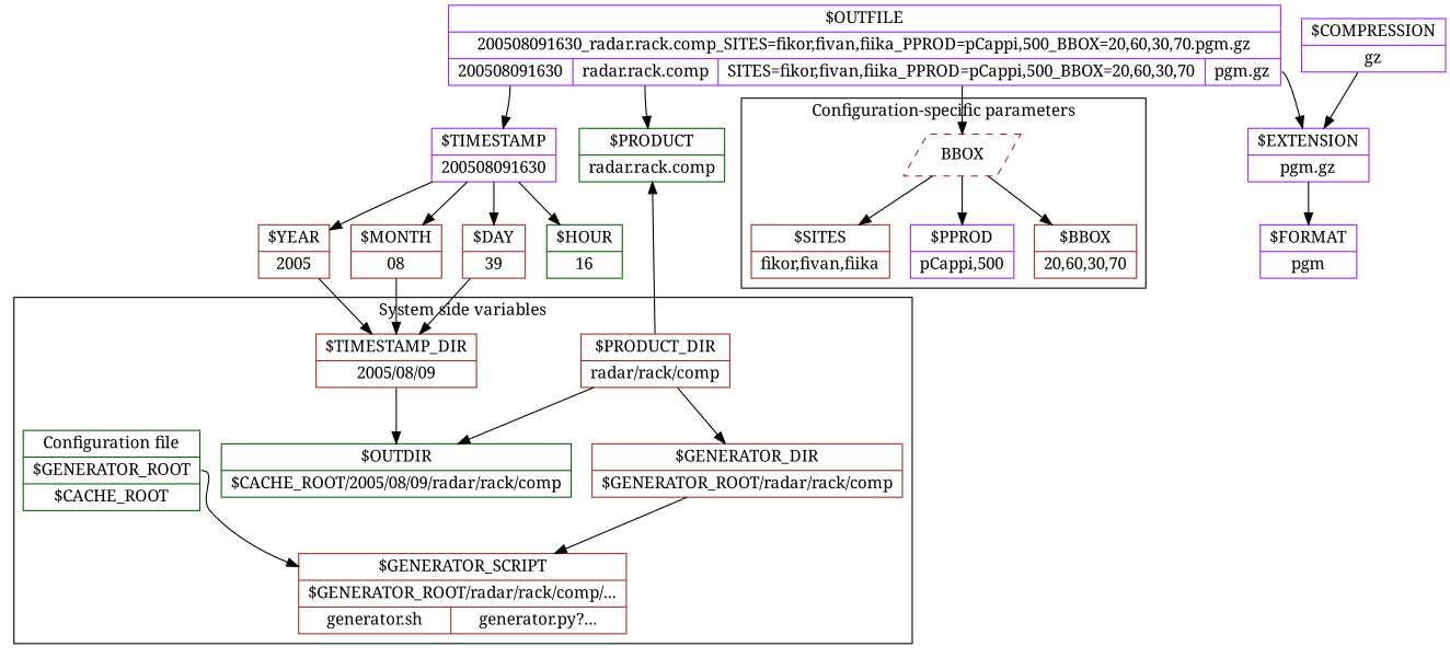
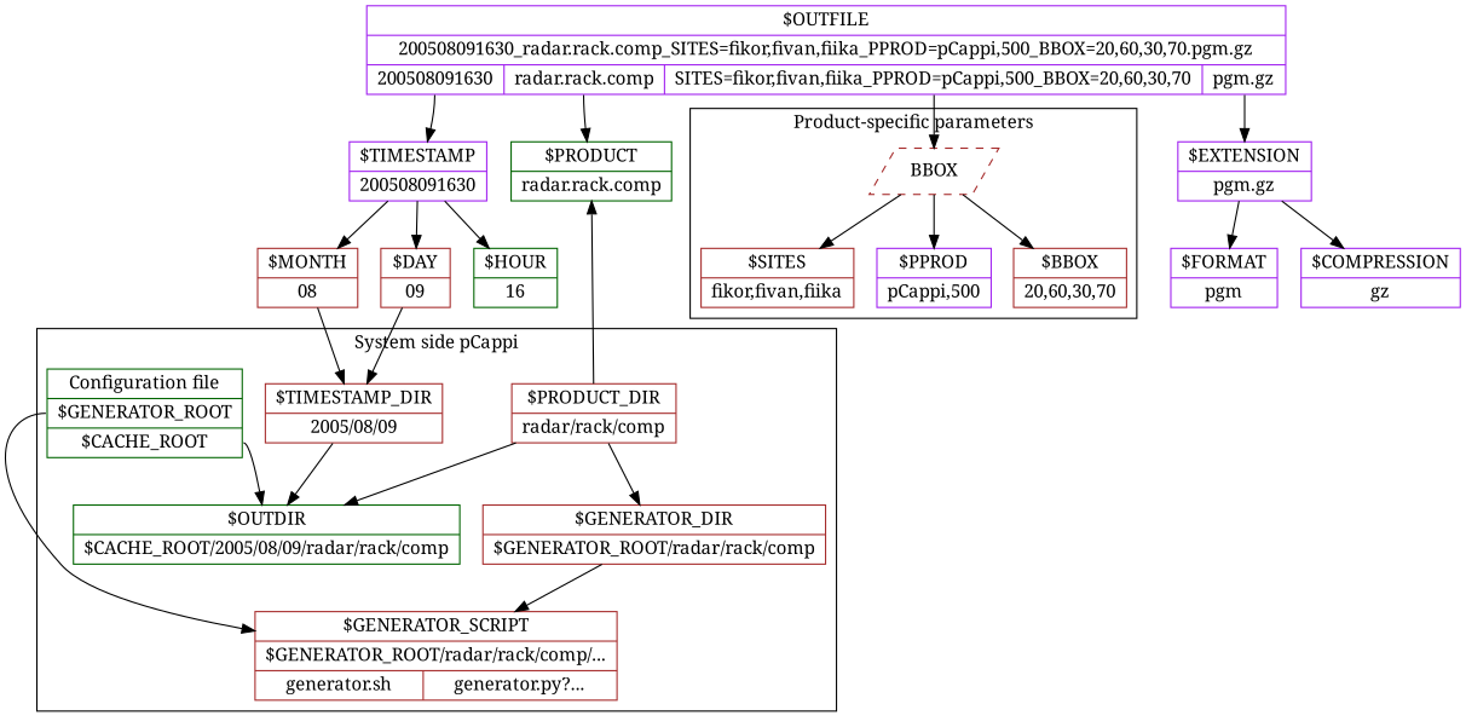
  digraph {
    fontname="Noto Serif"
    node [color=brown fontname="Noto Serif" shape=record]
    edge [fontname="Noto Serif"]
    n1 [color=purple label="{$TIMESTAMP|200508091630}"]
    n2 [color=darkgreen label="{$PRODUCT|radar.rack.comp}"]
    n3 [color=purple label="{$EXTENSION|pgm.gz}"]
    n4 [label=BBOX shape=parallelogram style=dashed]
    n5 [label="{$SITES|fikor,fivan,fiika}"]
    n6 [color=purple label="{$PPROD|pCappi,500}"]
    n7 [label="{$BBOX|20,60,30,70}"]
    n8 [color=darkgreen label="{$OUTDIR|$CACHE_ROOT/2005/08/09/radar/rack/comp}"]
    n9 [label="{$TIMESTAMP_DIR|2005/08/09}"]
    n10 [bgcolor=white label="{$PRODUCT_DIR|radar/rack/comp}"]
    n11 [fillcolor=white label="{$GENERATOR_DIR|$GENERATOR_ROOT/radar/rack/comp}"]
    n12 [bgcolor=white color=darkgreen label="{Configuration file|<generator_root>$GENERATOR_ROOT|<cache_root>$CACHE_ROOT}"]
    n13 [label="{$GENERATOR_SCRIPT|$GENERATOR_ROOT/radar/rack/comp/...|{generator.sh|generator.py?...}}"]
-   n14 [label="{$YEAR|2005}"]
    n15 [label="{$MONTH|08}"]
-   n16 [label="{$DAY|39}"]
+   n16 [label="{$DAY|09}"]
    n17 [color=darkgreen label="{$HOUR|16}"]
    n18 [color=purple label="{$FORMAT|pgm}"]
    n19 [color=purple label="{$COMPRESSION|gz}"]
    n20 [color=purple label="{$OUTFILE|200508091630_radar.rack.comp_SITES=fikor,fivan,fiika_PPROD=pCappi,500_BBOX=20,60,30,70.pgm.gz| {<timestamp>200508091630|<product>radar.rack.comp|<parameters>SITES=fikor,fivan,fiika_PPROD=pCappi,500_BBOX=20,60,30,70|<extension>pgm.gz} }"]
    subgraph sub_1 {
      rank=same
      n1
      n2
      n3
    }
    subgraph cluster_2 {
-     label="Configuration-specific parameters"
+     label="Product-specific parameters"
      n4
      n5
      n6
      n7
    }
    subgraph cluster_3 {
-     label="System side variables"
+     label="System side pCappi"
      n8
      n9
      n10
      n11
      n12
      n13
    }
-   n1 -> n14
    n1 -> n15
    n1 -> n16
    n1 -> n17
    n3 -> n18
-   n19 -> n3
+   n3 -> n19
    n4 -> n5
    n4 -> n6
    n4 -> n7
    n9 -> n8
    n10 -> n2
    n10 -> n8
    n10 -> n11
    n11 -> n13
+   n12 -> n8 [tailport=cache_root]
    n12 -> n13 [tailport=generator_root]
-   n14 -> n9
    n15 -> n9
    n16 -> n9
    n20 -> n1 [tailport=timestamp]
    n20 -> n2 [tailport=product]
    n20 -> n3 [tailport=extension]
    n20 -> n4 [tailport=parameters]
  }
